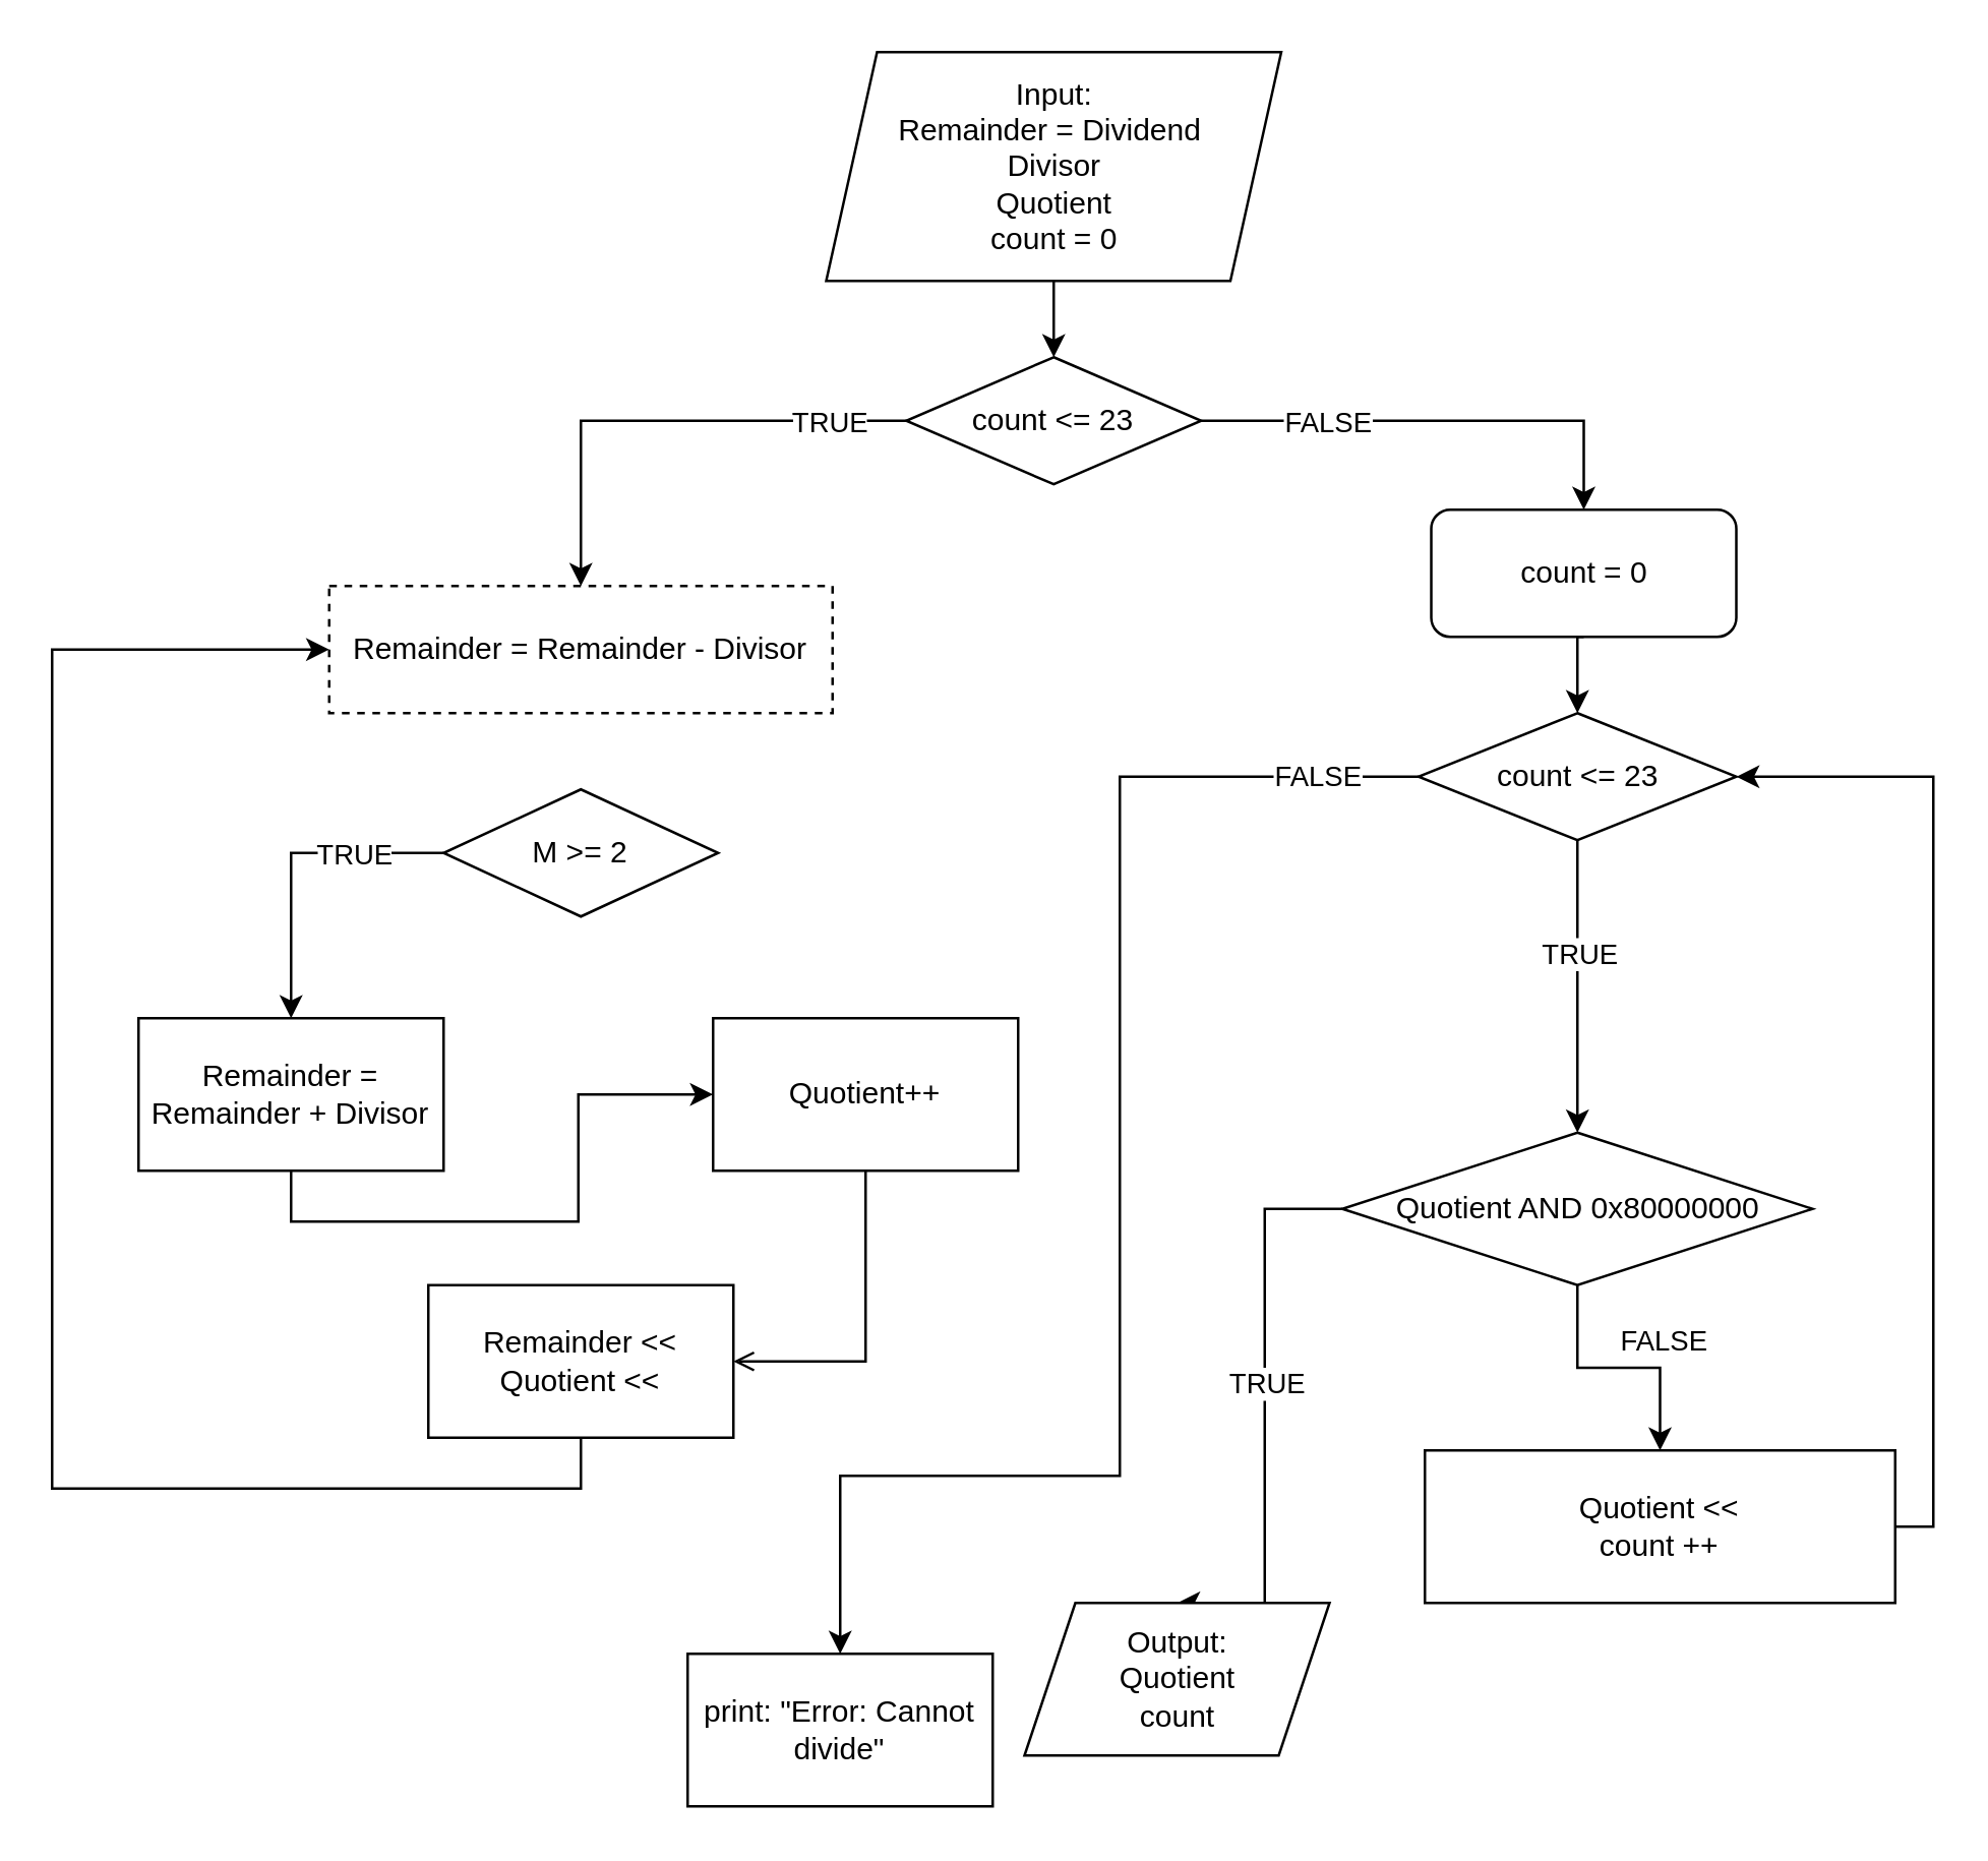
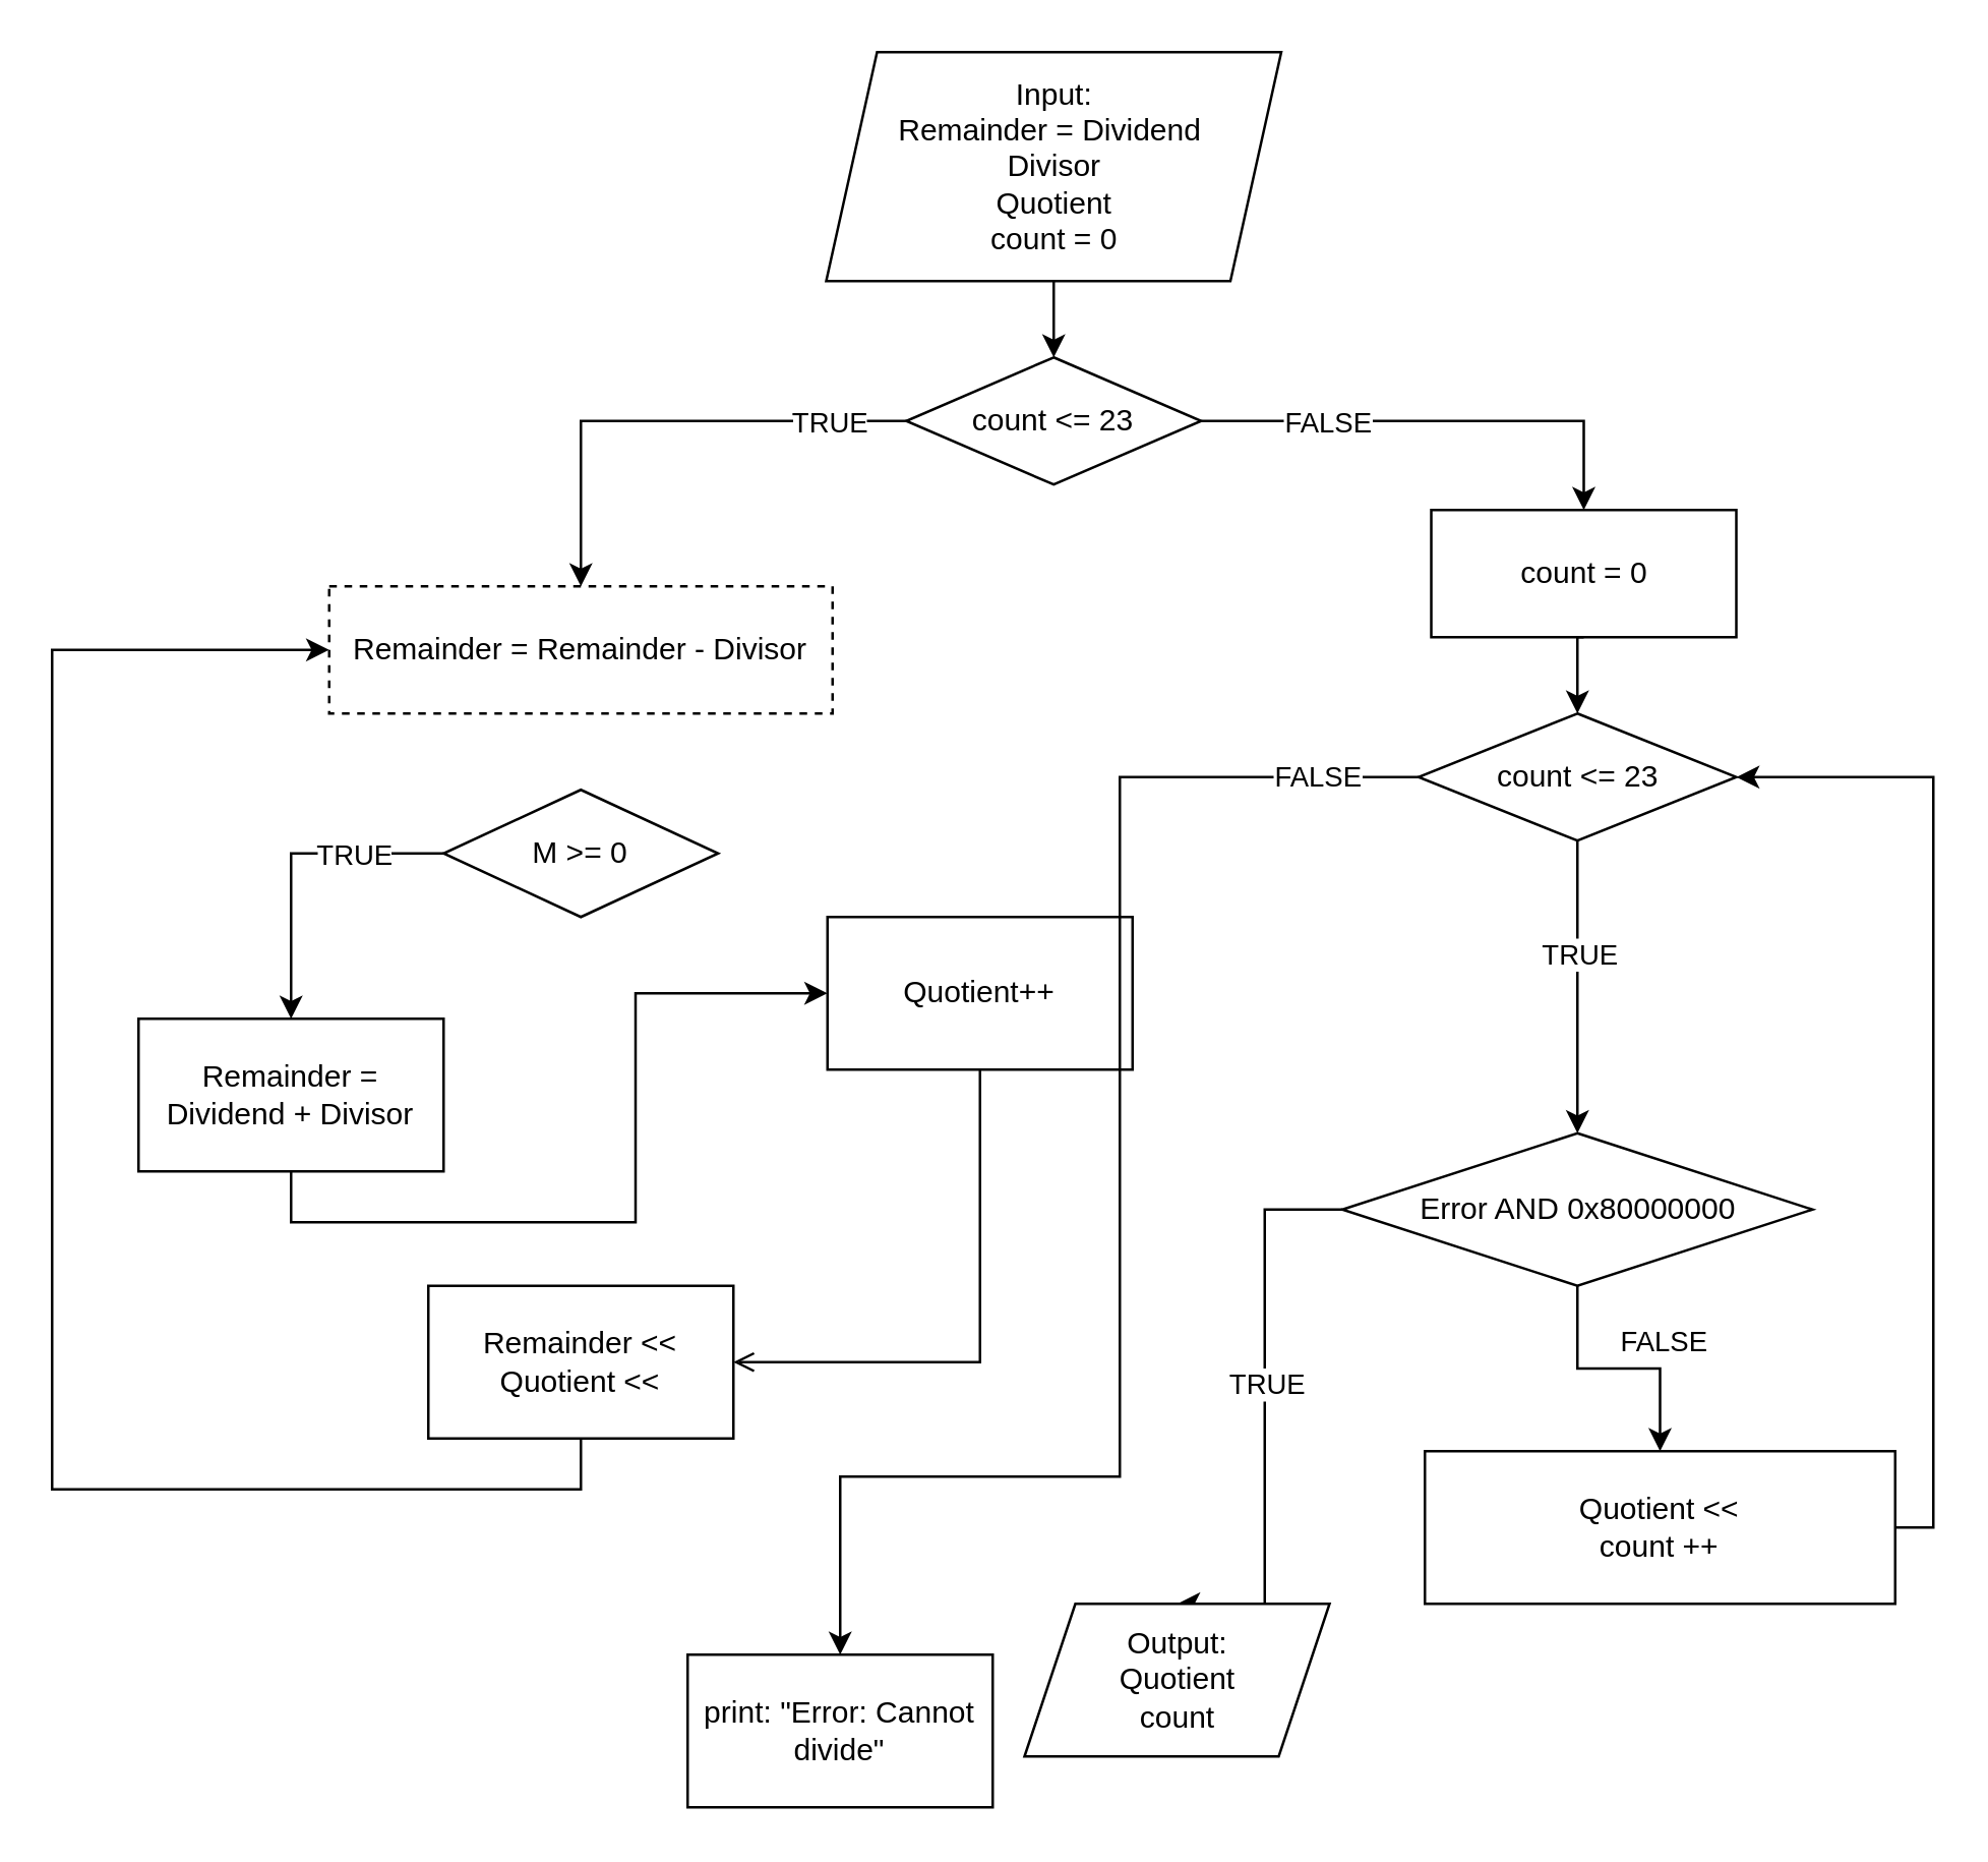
  <mxCell id="0" />
  <mxCell id="1" parent="0" />
  <mxCell id="2" value="" style="edgeStyle=orthogonalEdgeStyle;rounded=0;orthogonalLoop=1;jettySize=auto;html=1;" parent="1" source="3" edge="1"><mxGeometry relative="1" as="geometry"><mxPoint x="414" y="140" as="targetPoint" /></mxGeometry></mxCell>
  <mxCell id="3" value="Input:&lt;br&gt;Remainder = Dividend&amp;nbsp;&lt;div&gt;&lt;span style=&quot;background-color: initial;&quot;&gt;Divisor&lt;/span&gt;&lt;/div&gt;&lt;div&gt;&lt;span style=&quot;background-color: initial;&quot;&gt;Quotient&lt;/span&gt;&lt;/div&gt;&lt;div&gt;&lt;span style=&quot;background-color: initial;&quot;&gt;count = 0&lt;/span&gt;&lt;/div&gt;" style="shape=parallelogram;perimeter=parallelogramPerimeter;whiteSpace=wrap;html=1;fixedSize=1;" parent="1" vertex="1"><mxGeometry x="324.5" y="20" width="179" height="90" as="geometry" /></mxCell>
  <mxCell id="4" value="" style="edgeStyle=orthogonalEdgeStyle;rounded=0;orthogonalLoop=1;jettySize=auto;html=1;exitX=0;exitY=0.5;exitDx=0;exitDy=0;entryX=0.5;entryY=0;entryDx=0;entryDy=0;" parent="1" source="9" target="10" edge="1"><mxGeometry relative="1" as="geometry"><mxPoint x="414" y="200" as="sourcePoint" /><mxPoint x="280" y="230" as="targetPoint" /></mxGeometry></mxCell>
  <mxCell id="5" value="TRUE" style="edgeLabel;html=1;align=center;verticalAlign=middle;resizable=0;points=[];" parent="4" vertex="1" connectable="0"><mxGeometry x="0.029" relative="1" as="geometry"><mxPoint x="68" as="offset" /></mxGeometry></mxCell>
  <mxCell id="6" style="edgeStyle=orthogonalEdgeStyle;rounded=0;orthogonalLoop=1;jettySize=auto;html=1;exitX=1;exitY=0.5;exitDx=0;exitDy=0;entryX=0.5;entryY=0;entryDx=0;entryDy=0;" parent="1" source="9" target="33" edge="1"><mxGeometry relative="1" as="geometry"><mxPoint x="620" y="210" as="targetPoint" /></mxGeometry></mxCell>
  <mxCell id="7" value="FALSE" style="edgeLabel;html=1;align=center;verticalAlign=middle;resizable=0;points=[];" parent="6" vertex="1" connectable="0"><mxGeometry x="-0.145" y="-1" relative="1" as="geometry"><mxPoint x="-30" y="-1" as="offset" /></mxGeometry></mxCell>
  <mxCell id="8" style="edgeStyle=orthogonalEdgeStyle;rounded=0;orthogonalLoop=1;jettySize=auto;html=1;exitX=0;exitY=0.5;exitDx=0;exitDy=0;" edge="1" parent="1" source="9"><mxGeometry relative="1" as="geometry"><mxPoint x="374" y="170" as="targetPoint" /></mxGeometry></mxCell>
  <mxCell id="9" value="count &amp;lt;= 23" style="rhombus;whiteSpace=wrap;html=1;" parent="1" vertex="1"><mxGeometry x="356" y="140" width="116" height="50" as="geometry" /></mxCell>
  <mxCell id="10" value="Remainder = Remainder - Divisor" style="rounded=0;whiteSpace=wrap;html=1;dashed=1;" parent="1" vertex="1"><mxGeometry x="129" y="230" width="198" height="50" as="geometry" /></mxCell>
  <mxCell id="11" style="edgeStyle=orthogonalEdgeStyle;rounded=0;orthogonalLoop=1;jettySize=auto;html=1;exitX=0;exitY=0.5;exitDx=0;exitDy=0;entryX=0.5;entryY=0;entryDx=0;entryDy=0;" parent="1" source="13" target="15" edge="1"><mxGeometry relative="1" as="geometry" /></mxCell>
  <mxCell id="12" value="TRUE" style="edgeLabel;html=1;align=center;verticalAlign=middle;resizable=0;points=[];" vertex="1" connectable="0" parent="11"><mxGeometry x="-0.812" relative="1" as="geometry"><mxPoint x="-24" as="offset" /></mxGeometry></mxCell>
- <mxCell id="13" value="M &amp;gt;= 2" style="rhombus;whiteSpace=wrap;html=1;" parent="1" vertex="1"><mxGeometry x="174" y="310" width="108" height="50" as="geometry" /></mxCell>
+ <mxCell id="13" value="M &amp;gt;= 0" style="rhombus;whiteSpace=wrap;html=1;" parent="1" vertex="1"><mxGeometry x="174" y="310" width="108" height="50" as="geometry" /></mxCell>
  <mxCell id="14" style="edgeStyle=orthogonalEdgeStyle;rounded=0;orthogonalLoop=1;jettySize=auto;html=1;exitX=0.5;exitY=1;exitDx=0;exitDy=0;" parent="1" source="15" target="17" edge="1"><mxGeometry relative="1" as="geometry" /></mxCell>
- <mxCell id="15" value="Remainder = Remainder + Divisor" style="rounded=0;whiteSpace=wrap;html=1;" parent="1" vertex="1"><mxGeometry x="54" y="400" width="120" height="60" as="geometry" /></mxCell>
+ <mxCell id="15" value="Remainder = Dividend + Divisor" style="rounded=0;whiteSpace=wrap;html=1;" parent="1" vertex="1"><mxGeometry x="54" y="400" width="120" height="60" as="geometry" /></mxCell>
  <mxCell id="16" style="edgeStyle=orthogonalEdgeStyle;rounded=0;orthogonalLoop=1;jettySize=auto;html=1;exitX=0.5;exitY=1;exitDx=0;exitDy=0;entryX=1;entryY=0.5;entryDx=0;entryDy=0;endArrow=open;" parent="1" source="17" target="19" edge="1"><mxGeometry relative="1" as="geometry" /></mxCell>
- <mxCell id="17" value="Quotient++" style="rounded=0;whiteSpace=wrap;html=1;" parent="1" vertex="1"><mxGeometry x="280" y="400" width="120" height="60" as="geometry" /></mxCell>
+ <mxCell id="17" value="Quotient++" style="rounded=0;whiteSpace=wrap;html=1;" parent="1" vertex="1"><mxGeometry x="325" y="360" width="120" height="60" as="geometry" /></mxCell>
  <mxCell id="18" style="edgeStyle=orthogonalEdgeStyle;rounded=0;orthogonalLoop=1;jettySize=auto;html=1;exitX=0.5;exitY=1;exitDx=0;exitDy=0;entryX=0;entryY=0.5;entryDx=0;entryDy=0;" edge="1" parent="1" source="19" target="10"><mxGeometry relative="1" as="geometry"><Array as="points"><mxPoint x="228" y="585" /><mxPoint x="20" y="585" /><mxPoint x="20" y="255" /></Array></mxGeometry></mxCell>
  <mxCell id="19" value="Remainder &amp;lt;&amp;lt;&lt;div&gt;Quotient &amp;lt;&amp;lt;&lt;/div&gt;" style="rounded=0;whiteSpace=wrap;html=1;" parent="1" vertex="1"><mxGeometry x="168" y="505" width="120" height="60" as="geometry" /></mxCell>
  <mxCell id="20" style="edgeStyle=orthogonalEdgeStyle;rounded=0;orthogonalLoop=1;jettySize=auto;html=1;entryX=0.5;entryY=0;entryDx=0;entryDy=0;exitX=0;exitY=0.5;exitDx=0;exitDy=0;" edge="1" parent="1" source="22" target="35"><mxGeometry relative="1" as="geometry"><mxPoint x="669.56" y="290" as="sourcePoint" /><mxPoint x="370" y="660" as="targetPoint" /><Array as="points"><mxPoint x="440" y="305" /><mxPoint x="440" y="580" /><mxPoint x="330" y="580" /></Array></mxGeometry></mxCell>
  <mxCell id="21" value="FALSE" style="edgeLabel;html=1;align=center;verticalAlign=middle;resizable=0;points=[];" vertex="1" connectable="0" parent="20"><mxGeometry x="0.365" y="-1" relative="1" as="geometry"><mxPoint x="78" y="-274" as="offset" /></mxGeometry></mxCell>
  <mxCell id="22" value="count &amp;lt;= 23" style="rhombus;whiteSpace=wrap;html=1;" parent="1" vertex="1"><mxGeometry x="557.5" y="280" width="125" height="50" as="geometry" /></mxCell>
  <mxCell id="23" style="edgeStyle=orthogonalEdgeStyle;rounded=0;orthogonalLoop=1;jettySize=auto;html=1;exitX=1;exitY=0.5;exitDx=0;exitDy=0;entryX=1;entryY=0.5;entryDx=0;entryDy=0;" edge="1" parent="1" source="24" target="22"><mxGeometry relative="1" as="geometry"><mxPoint x="710" y="280" as="targetPoint" /><Array as="points"><mxPoint x="760" y="600" /><mxPoint x="760" y="305" /></Array></mxGeometry></mxCell>
  <mxCell id="24" value="Quotient &amp;lt;&amp;lt;&lt;div&gt;count ++&lt;/div&gt;" style="rounded=0;whiteSpace=wrap;html=1;" parent="1" vertex="1"><mxGeometry x="560" y="570" width="185" height="60" as="geometry" /></mxCell>
  <mxCell id="25" value="" style="edgeStyle=orthogonalEdgeStyle;rounded=0;orthogonalLoop=1;jettySize=auto;html=1;entryX=0.5;entryY=0;entryDx=0;entryDy=0;" parent="1" source="22" target="31" edge="1"><mxGeometry relative="1" as="geometry"><mxPoint x="630" y="480" as="sourcePoint" /><mxPoint x="630" y="570" as="targetPoint" /></mxGeometry></mxCell>
  <mxCell id="26" value="TRUE" style="edgeLabel;html=1;align=center;verticalAlign=middle;resizable=0;points=[];" vertex="1" connectable="0" parent="25"><mxGeometry x="-0.242" relative="1" as="geometry"><mxPoint as="offset" /></mxGeometry></mxCell>
  <mxCell id="27" style="edgeStyle=orthogonalEdgeStyle;rounded=0;orthogonalLoop=1;jettySize=auto;html=1;exitX=0.5;exitY=1;exitDx=0;exitDy=0;entryX=0.5;entryY=0;entryDx=0;entryDy=0;" edge="1" parent="1" source="31" target="24"><mxGeometry relative="1" as="geometry" /></mxCell>
  <mxCell id="28" value="FALSE" style="edgeLabel;html=1;align=center;verticalAlign=middle;resizable=0;points=[];" vertex="1" connectable="0" parent="27"><mxGeometry x="0.311" y="-2" relative="1" as="geometry"><mxPoint x="2" y="-13" as="offset" /></mxGeometry></mxCell>
  <mxCell id="29" style="edgeStyle=orthogonalEdgeStyle;rounded=0;orthogonalLoop=1;jettySize=auto;html=1;entryX=0.5;entryY=0;entryDx=0;entryDy=0;" edge="1" parent="1" source="31" target="34"><mxGeometry relative="1" as="geometry"><Array as="points"><mxPoint x="497" y="475" /></Array></mxGeometry></mxCell>
  <mxCell id="30" value="TRUE" style="edgeLabel;html=1;align=center;verticalAlign=middle;resizable=0;points=[];" vertex="1" connectable="0" parent="29"><mxGeometry x="0.015" y="-1" relative="1" as="geometry"><mxPoint x="1" y="-13" as="offset" /></mxGeometry></mxCell>
- <mxCell id="31" value="Quotient AND 0x80000000" style="rhombus;whiteSpace=wrap;html=1;" parent="1" vertex="1"><mxGeometry x="527.5" y="445" width="185" height="60" as="geometry" /></mxCell>
+ <mxCell id="31" value="Error AND 0x80000000" style="rhombus;whiteSpace=wrap;html=1;" parent="1" vertex="1"><mxGeometry x="527.5" y="445" width="185" height="60" as="geometry" /></mxCell>
  <mxCell id="32" style="edgeStyle=orthogonalEdgeStyle;rounded=0;orthogonalLoop=1;jettySize=auto;html=1;exitX=0.5;exitY=1;exitDx=0;exitDy=0;entryX=0.5;entryY=0;entryDx=0;entryDy=0;" edge="1" parent="1" source="33" target="22"><mxGeometry relative="1" as="geometry" /></mxCell>
- <mxCell id="33" value="count = 0" style="whiteSpace=wrap;html=1;rounded=1;" vertex="1" parent="1"><mxGeometry x="562.5" y="200" width="120" height="50" as="geometry" /></mxCell>
+ <mxCell id="33" value="count = 0" style="rounded=0;whiteSpace=wrap;html=1;" vertex="1" parent="1"><mxGeometry x="562.5" y="200" width="120" height="50" as="geometry" /></mxCell>
  <mxCell id="34" value="Output:&lt;div&gt;Quotient&lt;/div&gt;&lt;div&gt;count&lt;/div&gt;" style="shape=parallelogram;perimeter=parallelogramPerimeter;whiteSpace=wrap;html=1;fixedSize=1;" vertex="1" parent="1"><mxGeometry x="402.5" y="630" width="120" height="60" as="geometry" /></mxCell>
  <mxCell id="35" value="print: &quot;Error: Cannot divide&quot;" style="rounded=0;whiteSpace=wrap;html=1;" vertex="1" parent="1"><mxGeometry x="270" y="650" width="120" height="60" as="geometry" /></mxCell>
